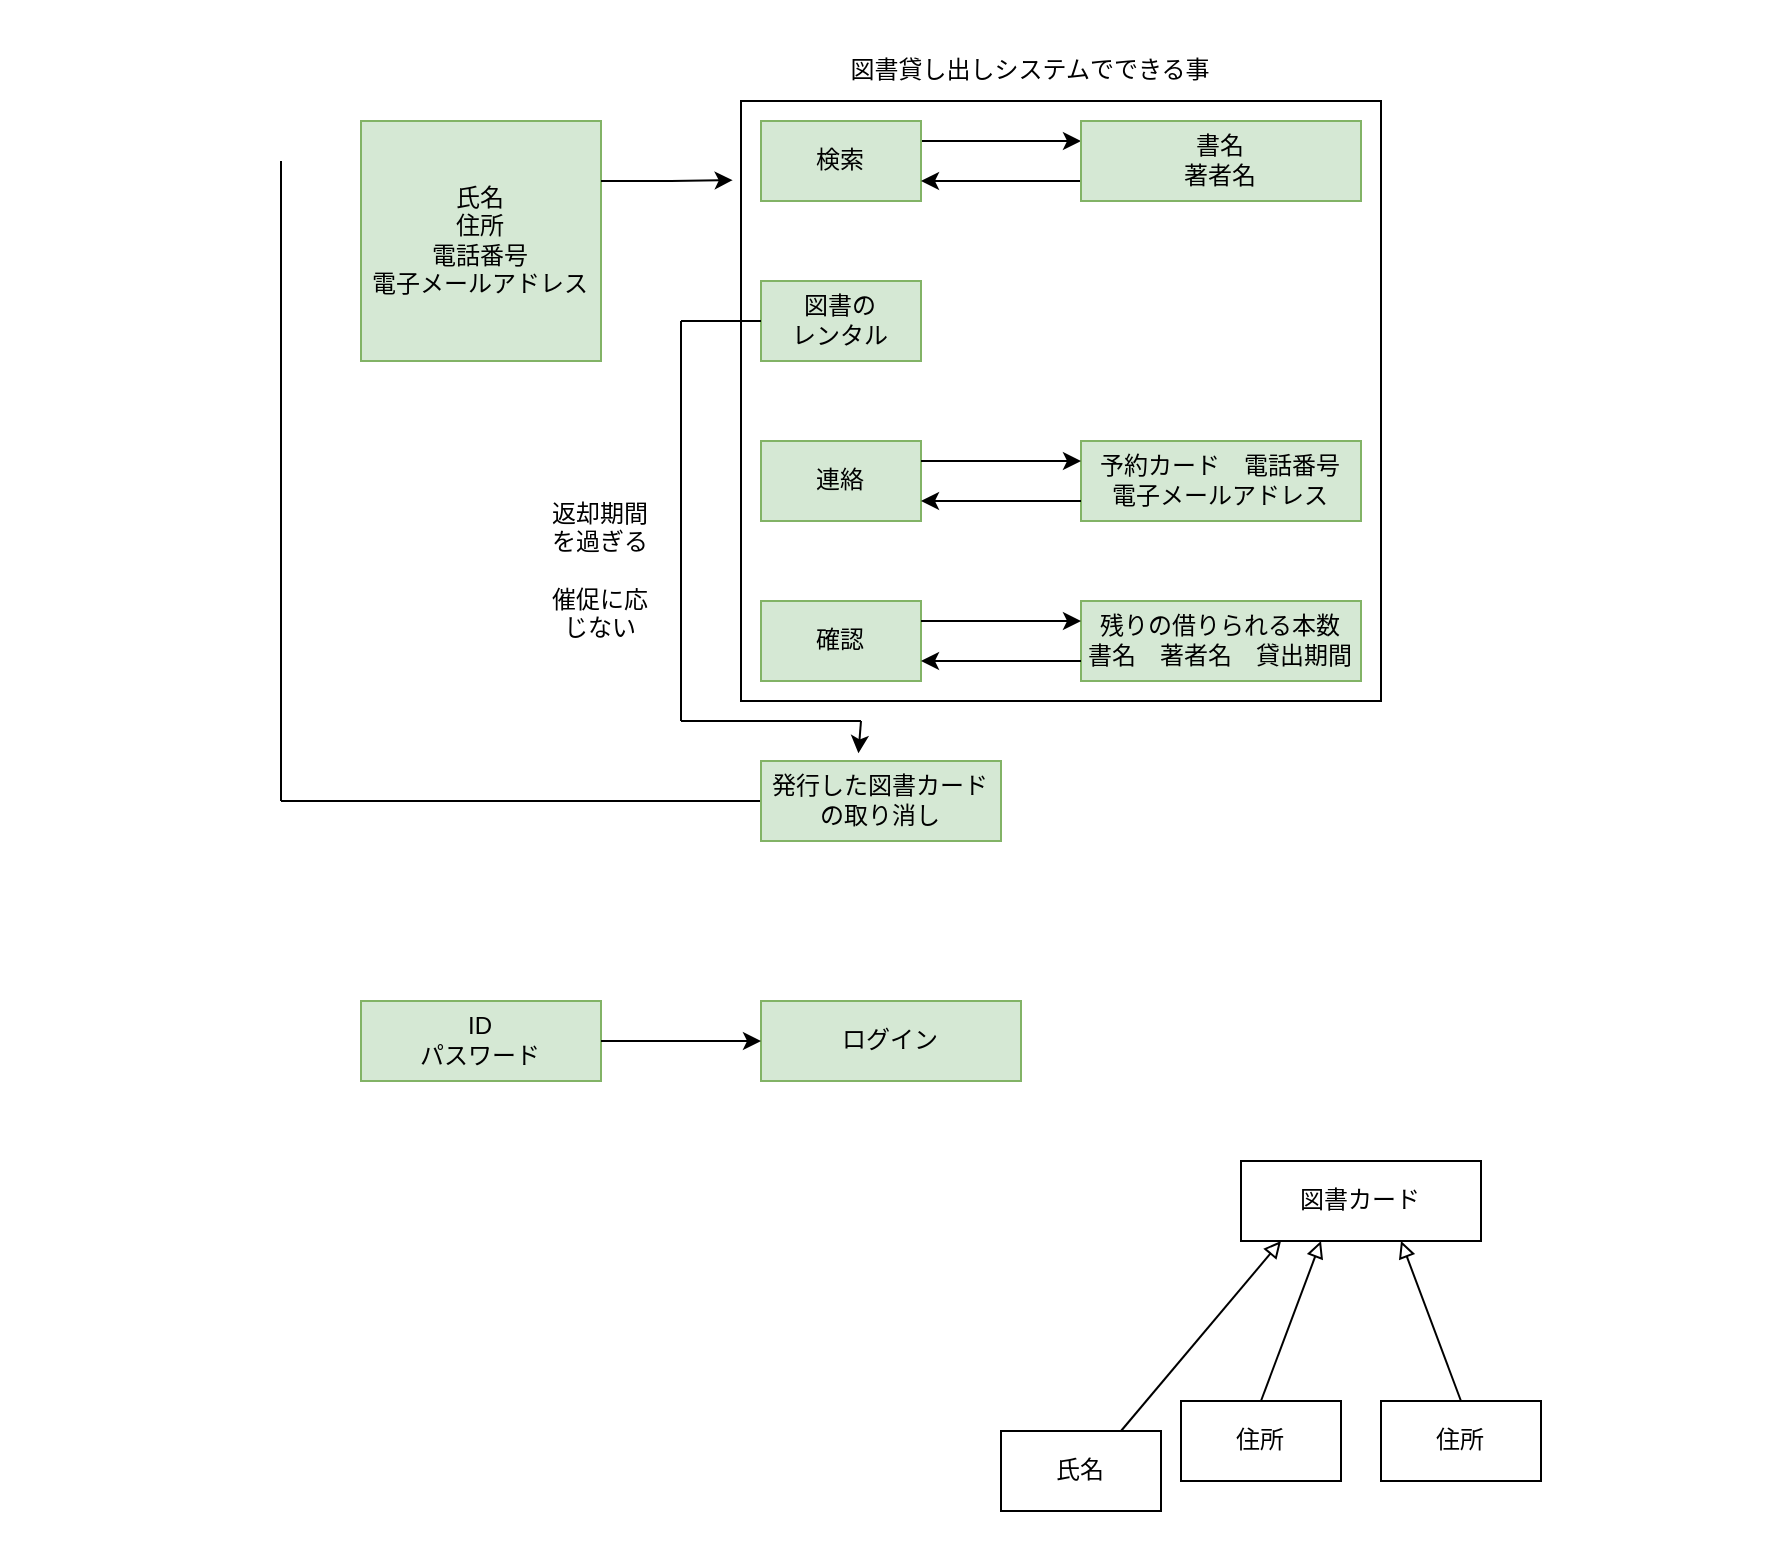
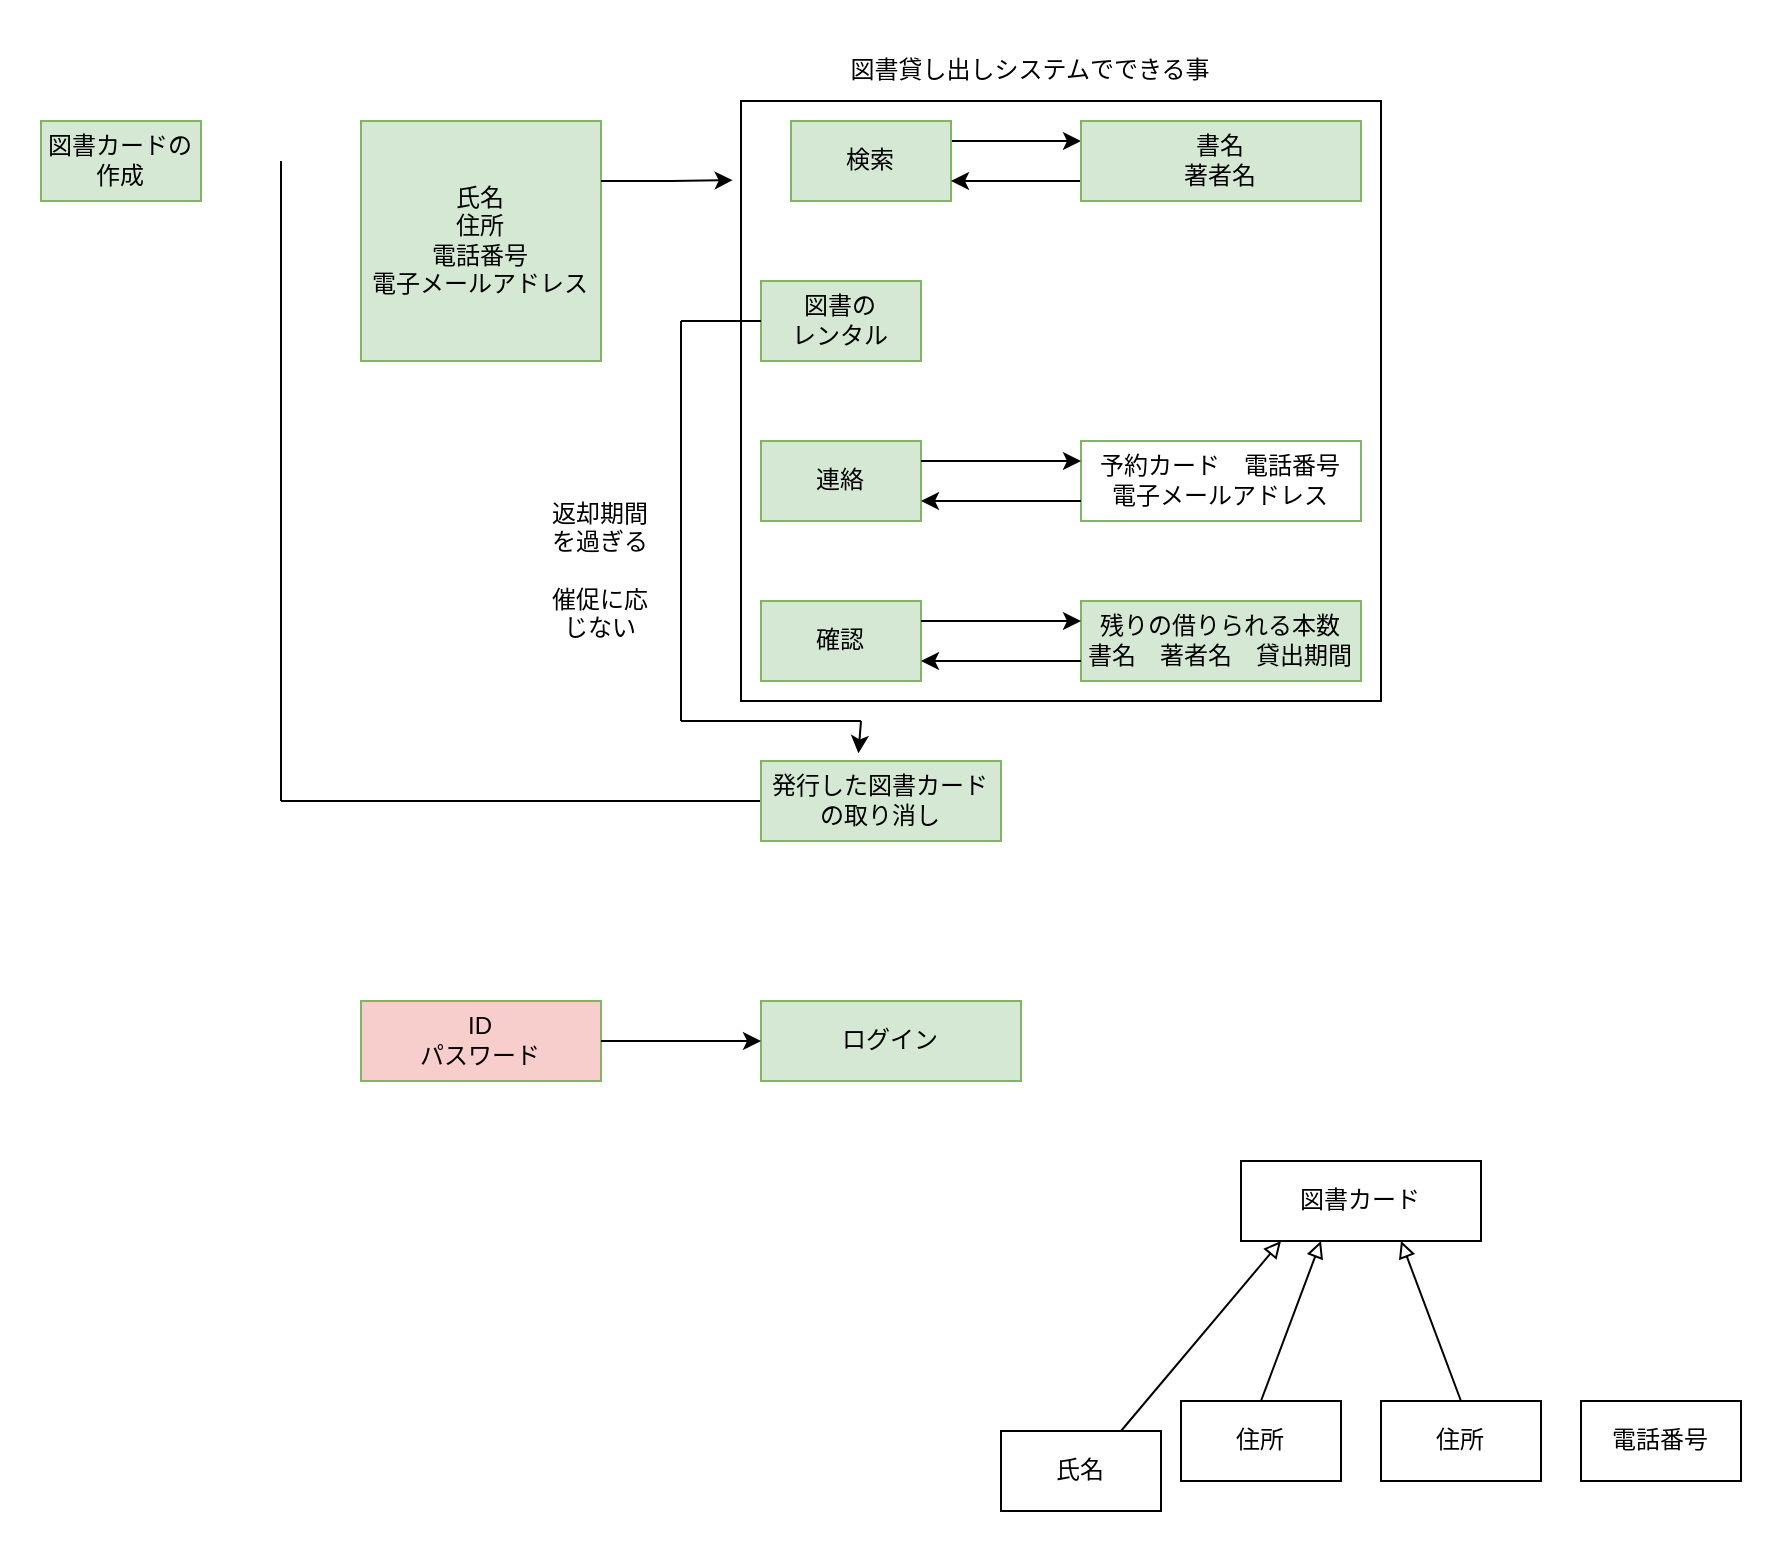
  <mxCell id="0" />
  <mxCell id="1" parent="0" />
  <mxCell id="2" value="" style="rounded=0;whiteSpace=wrap;html=1;" vertex="1" parent="1"><mxGeometry x="370" y="50" width="320" height="300" as="geometry" /></mxCell>
  <mxCell id="3" value="氏名&lt;br&gt;住所&lt;br&gt;電話番号&lt;br&gt;電子メールアドレス" style="rounded=0;whiteSpace=wrap;html=1;fillColor=#d5e8d4;strokeColor=#82b366;" vertex="1" parent="1"><mxGeometry x="180" y="60" width="120" height="120" as="geometry" /></mxCell>
  <mxCell id="4" value="確認" style="rounded=0;whiteSpace=wrap;html=1;fillColor=#d5e8d4;strokeColor=#82b366;" vertex="1" parent="1"><mxGeometry x="380" y="300" width="80" height="40" as="geometry" /></mxCell>
  <mxCell id="5" value="図書の&lt;br&gt;レンタル" style="rounded=0;whiteSpace=wrap;html=1;fillColor=#d5e8d4;strokeColor=#82b366;" vertex="1" parent="1"><mxGeometry x="380" y="140" width="80" height="40" as="geometry" /></mxCell>
  <mxCell id="6" value="連絡" style="rounded=0;whiteSpace=wrap;html=1;fillColor=#d5e8d4;strokeColor=#82b366;" vertex="1" parent="1"><mxGeometry x="380" y="220" width="80" height="40" as="geometry" /></mxCell>
  <mxCell id="7" style="edgeStyle=orthogonalEdgeStyle;rounded=0;orthogonalLoop=1;jettySize=auto;html=1;exitX=1;exitY=0.25;exitDx=0;exitDy=0;entryX=0;entryY=0.25;entryDx=0;entryDy=0;" edge="1" parent="1" source="8" target="10"><mxGeometry relative="1" as="geometry" /></mxCell>
- <mxCell id="8" value="検索" style="rounded=0;whiteSpace=wrap;html=1;fillColor=#d5e8d4;strokeColor=#82b366;" vertex="1" parent="1"><mxGeometry x="380" y="60" width="80" height="40" as="geometry" /></mxCell>
+ <mxCell id="8" value="検索" style="rounded=0;whiteSpace=wrap;html=1;fillColor=#d5e8d4;strokeColor=#82b366;" vertex="1" parent="1"><mxGeometry x="395" y="60" width="80" height="40" as="geometry" /></mxCell>
  <mxCell id="9" style="edgeStyle=orthogonalEdgeStyle;rounded=0;orthogonalLoop=1;jettySize=auto;html=1;exitX=0;exitY=0.75;exitDx=0;exitDy=0;entryX=1;entryY=0.75;entryDx=0;entryDy=0;" edge="1" parent="1" source="10" target="8"><mxGeometry relative="1" as="geometry" /></mxCell>
  <mxCell id="10" value="書名&lt;div&gt;著者名&lt;/div&gt;" style="rounded=0;whiteSpace=wrap;html=1;fillColor=#d5e8d4;strokeColor=#82b366;" vertex="1" parent="1"><mxGeometry x="540" y="60" width="140" height="40" as="geometry" /></mxCell>
+ <mxCell id="11" value="図書カードの作成" style="rounded=0;whiteSpace=wrap;html=1;fillColor=#d5e8d4;strokeColor=#82b366;" vertex="1" parent="1"><mxGeometry x="20" y="60" width="80" height="40" as="geometry" /></mxCell>
  <mxCell id="12" style="edgeStyle=orthogonalEdgeStyle;rounded=0;orthogonalLoop=1;jettySize=auto;html=1;exitX=1;exitY=0.25;exitDx=0;exitDy=0;entryX=-0.013;entryY=0.132;entryDx=0;entryDy=0;entryPerimeter=0;" edge="1" parent="1" source="3" target="2"><mxGeometry relative="1" as="geometry" /></mxCell>
  <mxCell id="13" value="残りの借りられる本数&lt;br&gt;書名　著者名　貸出期間" style="rounded=0;whiteSpace=wrap;html=1;fillColor=#d5e8d4;strokeColor=#82b366;" vertex="1" parent="1"><mxGeometry x="540" y="300" width="140" height="40" as="geometry" /></mxCell>
  <mxCell id="14" style="edgeStyle=orthogonalEdgeStyle;rounded=0;orthogonalLoop=1;jettySize=auto;html=1;exitX=1;exitY=0.25;exitDx=0;exitDy=0;entryX=0;entryY=0.25;entryDx=0;entryDy=0;" edge="1" parent="1"><mxGeometry relative="1" as="geometry"><mxPoint x="460" y="310" as="sourcePoint" /><mxPoint x="540" y="310" as="targetPoint" /></mxGeometry></mxCell>
  <mxCell id="15" style="edgeStyle=orthogonalEdgeStyle;rounded=0;orthogonalLoop=1;jettySize=auto;html=1;exitX=0;exitY=0.75;exitDx=0;exitDy=0;entryX=1;entryY=0.75;entryDx=0;entryDy=0;" edge="1" parent="1"><mxGeometry relative="1" as="geometry"><mxPoint x="540" y="330" as="sourcePoint" /><mxPoint x="460" y="330" as="targetPoint" /></mxGeometry></mxCell>
- <mxCell id="16" value="&lt;div&gt;予約カード　電話番号&lt;/div&gt;&lt;div&gt;電子メールアドレス&lt;/div&gt;" style="rounded=0;whiteSpace=wrap;html=1;fillColor=#d5e8d4;strokeColor=#82b366;" vertex="1" parent="1"><mxGeometry x="540" y="220" width="140" height="40" as="geometry" /></mxCell>
+ <mxCell id="16" value="&lt;div&gt;予約カード　電話番号&lt;/div&gt;&lt;div&gt;電子メールアドレス&lt;/div&gt;" style="rounded=0;whiteSpace=wrap;html=1;fillColor=#ffffff;strokeColor=#82b366;" vertex="1" parent="1"><mxGeometry x="540" y="220" width="140" height="40" as="geometry" /></mxCell>
  <mxCell id="17" style="edgeStyle=orthogonalEdgeStyle;rounded=0;orthogonalLoop=1;jettySize=auto;html=1;exitX=1;exitY=0.25;exitDx=0;exitDy=0;entryX=0;entryY=0.25;entryDx=0;entryDy=0;" edge="1" parent="1"><mxGeometry relative="1" as="geometry"><mxPoint x="460" y="230" as="sourcePoint" /><mxPoint x="540" y="230" as="targetPoint" /></mxGeometry></mxCell>
  <mxCell id="18" style="edgeStyle=orthogonalEdgeStyle;rounded=0;orthogonalLoop=1;jettySize=auto;html=1;exitX=0;exitY=0.75;exitDx=0;exitDy=0;entryX=1;entryY=0.75;entryDx=0;entryDy=0;" edge="1" parent="1"><mxGeometry relative="1" as="geometry"><mxPoint x="540" y="250" as="sourcePoint" /><mxPoint x="460" y="250" as="targetPoint" /></mxGeometry></mxCell>
  <mxCell id="19" value="図書貸し出しシステムでできる事" style="text;html=1;align=center;verticalAlign=middle;whiteSpace=wrap;rounded=0;" vertex="1" parent="1"><mxGeometry x="420" width="190" height="30" as="geometry" y="20" /></mxCell>
  <mxCell id="20" value="" style="endArrow=none;html=1;rounded=0;" edge="1" parent="1"><mxGeometry width="50" height="50" relative="1" as="geometry"><mxPoint x="140" y="400" as="sourcePoint" /><mxPoint x="140" y="80" as="targetPoint" /></mxGeometry></mxCell>
  <mxCell id="21" value="" style="endArrow=none;html=1;rounded=0;" edge="1" parent="1"><mxGeometry width="50" height="50" relative="1" as="geometry"><mxPoint x="140" y="400" as="sourcePoint" /><mxPoint x="380" y="400" as="targetPoint" /></mxGeometry></mxCell>
  <mxCell id="22" value="発行した図書カードの取り消し" style="rounded=0;whiteSpace=wrap;html=1;fillColor=#d5e8d4;strokeColor=#82b366;" vertex="1" parent="1"><mxGeometry x="380" y="380" width="120" height="40" as="geometry" /></mxCell>
  <mxCell id="23" value="" style="endArrow=none;html=1;rounded=0;" edge="1" parent="1"><mxGeometry width="50" height="50" relative="1" as="geometry"><mxPoint x="340" y="160" as="sourcePoint" /><mxPoint x="380" y="160" as="targetPoint" /></mxGeometry></mxCell>
  <mxCell id="24" value="" style="endArrow=none;html=1;rounded=0;" edge="1" parent="1"><mxGeometry width="50" height="50" relative="1" as="geometry"><mxPoint x="340" y="360" as="sourcePoint" /><mxPoint x="340" y="160" as="targetPoint" /></mxGeometry></mxCell>
  <mxCell id="25" value="" style="endArrow=none;html=1;rounded=0;" edge="1" parent="1"><mxGeometry width="50" height="50" relative="1" as="geometry"><mxPoint x="340" y="360" as="sourcePoint" /><mxPoint x="430" y="360" as="targetPoint" /></mxGeometry></mxCell>
  <mxCell id="26" value="" style="endArrow=classic;html=1;rounded=0;entryX=0.406;entryY=-0.096;entryDx=0;entryDy=0;entryPerimeter=0;" edge="1" parent="1" target="22"><mxGeometry width="50" height="50" relative="1" as="geometry"><mxPoint x="430" y="360" as="sourcePoint" /><mxPoint x="480" y="310" as="targetPoint" /></mxGeometry></mxCell>
  <mxCell id="27" value="返却期間を過ぎる&lt;div&gt;&lt;br&gt;催促に応じない&lt;/div&gt;" style="text;html=1;align=center;verticalAlign=middle;whiteSpace=wrap;rounded=0;" vertex="1" parent="1"><mxGeometry x="270" y="270" width="60" height="30" as="geometry" /></mxCell>
  <mxCell id="28" value="図書カード" style="rounded=0;whiteSpace=wrap;html=1;" vertex="1" parent="1"><mxGeometry x="620" y="580" width="120" height="40" as="geometry" /></mxCell>
  <mxCell id="29" value="住所" style="rounded=0;whiteSpace=wrap;html=1;" vertex="1" parent="1"><mxGeometry x="690" y="700" width="80" height="40" as="geometry" /></mxCell>
+ <mxCell id="30" value="電話番号" style="rounded=0;whiteSpace=wrap;html=1;" vertex="1" parent="1"><mxGeometry x="790" y="700" width="80" height="40" as="geometry" /></mxCell>
  <mxCell id="31" value="氏名" style="rounded=0;whiteSpace=wrap;html=1;" vertex="1" parent="1"><mxGeometry x="500" y="715" width="80" height="40" as="geometry" /></mxCell>
  <mxCell id="32" value="" style="endArrow=block;html=1;rounded=0;endFill=0;entryX=0.5;entryY=1;entryDx=0;entryDy=0;exitX=0.75;exitY=0;exitDx=0;exitDy=0;" edge="1" parent="1" source="31"><mxGeometry width="50" height="50" relative="1" as="geometry"><mxPoint x="480" y="700" as="sourcePoint" /><mxPoint x="640" y="620" as="targetPoint" /></mxGeometry></mxCell>
- <mxCell id="33" value="ID&lt;br&gt;パスワード" style="rounded=0;whiteSpace=wrap;html=1;fillColor=#d5e8d4;strokeColor=#82b366;" vertex="1" parent="1"><mxGeometry x="180" y="500" width="120" height="40" as="geometry" /></mxCell>
+ <mxCell id="33" value="ID&lt;br&gt;パスワード" style="rounded=0;whiteSpace=wrap;html=1;fillColor=#f8cecc;strokeColor=#82b366;" vertex="1" parent="1"><mxGeometry x="180" y="500" width="120" height="40" as="geometry" /></mxCell>
  <mxCell id="34" value="ログイン" style="rounded=0;whiteSpace=wrap;html=1;fillColor=#d5e8d4;strokeColor=#82b366;" vertex="1" parent="1"><mxGeometry x="380" y="500" width="130" height="40" as="geometry" /></mxCell>
  <mxCell id="35" value="" style="endArrow=classic;html=1;rounded=0;entryX=0;entryY=0.5;entryDx=0;entryDy=0;" edge="1" parent="1" target="34"><mxGeometry width="50" height="50" relative="1" as="geometry"><mxPoint y="520" as="sourcePoint" x="300" /><mxPoint x="350" y="470" as="targetPoint" /></mxGeometry></mxCell>
  <mxCell id="36" value="住所" style="rounded=0;whiteSpace=wrap;html=1;" vertex="1" parent="1"><mxGeometry x="590" y="700" width="80" height="40" as="geometry" /></mxCell>
  <mxCell id="37" value="" style="endArrow=block;html=1;rounded=0;endFill=0;entryX=0.5;entryY=1;entryDx=0;entryDy=0;exitX=0.5;exitY=0;exitDx=0;exitDy=0;" edge="1" parent="1" source="36"><mxGeometry width="50" height="50" relative="1" as="geometry"><mxPoint x="570" y="700" as="sourcePoint" /><mxPoint x="660" y="620" as="targetPoint" /></mxGeometry></mxCell>
  <mxCell id="38" value="" style="endArrow=block;html=1;rounded=0;endFill=0;entryX=0.5;entryY=1;entryDx=0;entryDy=0;exitX=0.5;exitY=0;exitDx=0;exitDy=0;" edge="1" parent="1" source="29"><mxGeometry width="50" height="50" relative="1" as="geometry"><mxPoint x="670" y="700" as="sourcePoint" /><mxPoint x="700" y="620" as="targetPoint" /></mxGeometry></mxCell>
